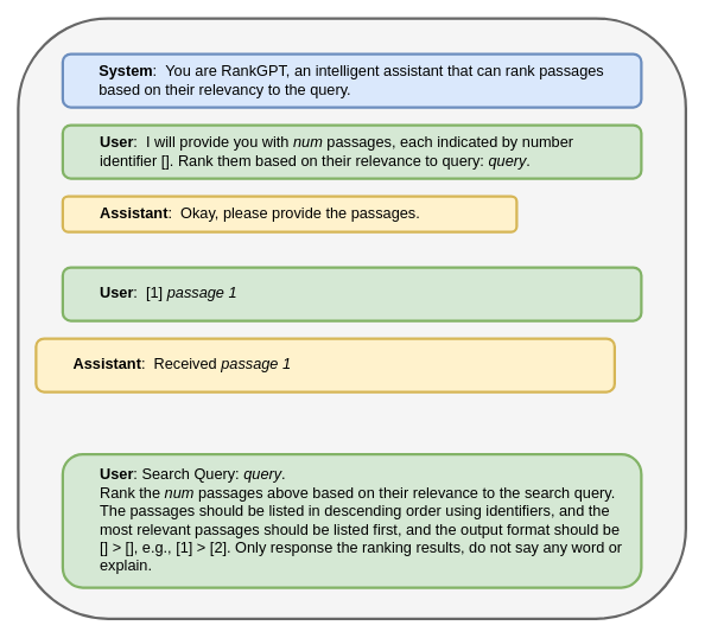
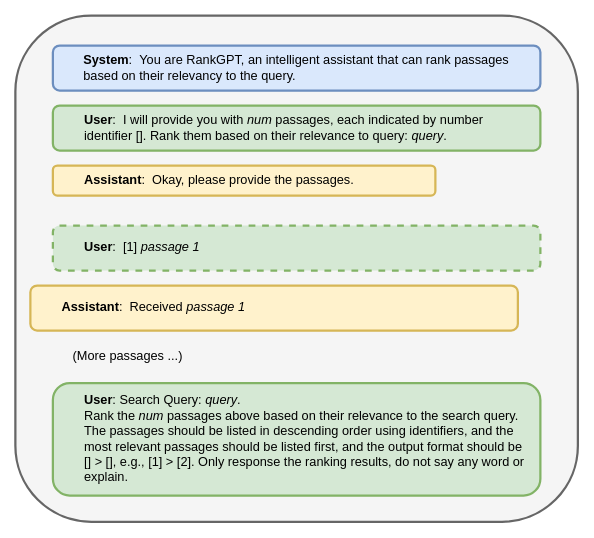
  <mxCell id="0" />
  <mxCell id="1" parent="0" />
  <mxCell id="2" value="" style="rounded=1;whiteSpace=wrap;html=1;fillColor=#f5f5f5;fontColor=#333333;strokeColor=#666666;strokeWidth=3;align=left;" parent="1" vertex="1"><mxGeometry x="20" y="20" width="750" height="675" as="geometry" /></mxCell>
  <mxCell id="3" value="&lt;blockquote style=&quot;margin: 0 0 0 40px; border: none; padding: 0px;&quot;&gt;&lt;div style=&quot;text-align: left;&quot;&gt;&lt;span style=&quot;font-size: 17px; background-color: initial;&quot;&gt;&lt;b&gt;System&lt;/b&gt;:&amp;nbsp;&amp;nbsp;You are RankGPT, an intelligent assistant that can rank passages based on their relevancy to the query.&lt;/span&gt;&lt;/div&gt;&lt;/blockquote&gt;" style="rounded=1;whiteSpace=wrap;html=1;fillColor=#dae8fc;strokeColor=#6c8ebf;strokeWidth=3;" parent="1" vertex="1"><mxGeometry x="70" y="60" width="650" height="60" as="geometry" /></mxCell>
  <mxCell id="4" value="&lt;blockquote style=&quot;margin: 0px 0px 0px 40px; border: none; padding: 0px; font-size: 17px;&quot;&gt;&lt;div style=&quot;&quot;&gt;&lt;span style=&quot;font-size: 17px; background-color: initial;&quot;&gt;&lt;b&gt;User&lt;/b&gt;:&amp;nbsp;&amp;nbsp;&lt;/span&gt;&lt;span style=&quot;background-color: initial;&quot;&gt;I will provide you with &lt;i&gt;num&lt;/i&gt;&amp;nbsp;passages, each indicated by number&lt;br&gt;identifier []. Rank them&amp;nbsp;&lt;/span&gt;&lt;span style=&quot;background-color: initial;&quot;&gt;based on their relevance to query: &lt;i&gt;query&lt;/i&gt;.&lt;/span&gt;&lt;/div&gt;&lt;/blockquote&gt;" style="rounded=1;whiteSpace=wrap;html=1;fillColor=#d5e8d4;strokeColor=#82b366;strokeWidth=3;align=left;" parent="1" vertex="1"><mxGeometry x="70" y="140" width="650" height="60" as="geometry" /></mxCell>
  <mxCell id="5" value="&lt;blockquote style=&quot;margin: 0 0 0 40px; border: none; padding: 0px;&quot;&gt;&lt;div style=&quot;&quot;&gt;&lt;span style=&quot;font-size: 17px; background-color: initial;&quot;&gt;&lt;b&gt;Assistant&lt;/b&gt;:&amp;nbsp;&amp;nbsp;Okay, please provide the passages.&amp;nbsp;&lt;/span&gt;&lt;/div&gt;&lt;/blockquote&gt;" style="rounded=1;whiteSpace=wrap;html=1;fillColor=#fff2cc;strokeColor=#d6b656;strokeWidth=3;align=left;" parent="1" vertex="1"><mxGeometry x="70" y="220" width="510" height="40" as="geometry" /></mxCell>
- <mxCell id="6" value="&lt;blockquote style=&quot;margin: 0px 0px 0px 40px; border: none; padding: 0px; font-size: 17px;&quot;&gt;&lt;div style=&quot;&quot;&gt;&lt;span style=&quot;font-size: 17px; background-color: initial;&quot;&gt;&lt;b&gt;User&lt;/b&gt;:&amp;nbsp; [1] &lt;i&gt;passage 1&lt;/i&gt;&lt;/span&gt;&lt;/div&gt;&lt;/blockquote&gt;" style="rounded=1;whiteSpace=wrap;html=1;fillColor=#d5e8d4;strokeColor=#82b366;strokeWidth=3;align=left;" parent="1" vertex="1"><mxGeometry x="70" y="300" width="650" height="60" as="geometry" /></mxCell>
+ <mxCell id="6" value="&lt;blockquote style=&quot;margin: 0px 0px 0px 40px; border: none; padding: 0px; font-size: 17px;&quot;&gt;&lt;div style=&quot;&quot;&gt;&lt;span style=&quot;font-size: 17px; background-color: initial;&quot;&gt;&lt;b&gt;User&lt;/b&gt;:&amp;nbsp; [1] &lt;i&gt;passage 1&lt;/i&gt;&lt;/span&gt;&lt;/div&gt;&lt;/blockquote&gt;" style="rounded=1;whiteSpace=wrap;html=1;fillColor=#d5e8d4;strokeColor=#82b366;strokeWidth=3;align=left;dashed=1;" parent="1" vertex="1"><mxGeometry x="70" y="300" width="650" height="60" as="geometry" /></mxCell>
  <mxCell id="7" value="&lt;blockquote style=&quot;margin: 0 0 0 40px; border: none; padding: 0px;&quot;&gt;&lt;div style=&quot;&quot;&gt;&lt;span style=&quot;font-size: 17px; background-color: initial;&quot;&gt;&lt;b&gt;Assistant&lt;/b&gt;:&amp;nbsp;&amp;nbsp;Received&amp;nbsp;&lt;i&gt;passage 1&lt;/i&gt;&lt;/span&gt;&lt;/div&gt;&lt;/blockquote&gt;" style="rounded=1;whiteSpace=wrap;html=1;fillColor=#fff2cc;strokeColor=#d6b656;strokeWidth=3;align=left;" parent="1" vertex="1"><mxGeometry x="40" y="380" width="650" height="60" as="geometry" /></mxCell>
+ <mxCell id="8" value="&lt;font style=&quot;font-size: 17px;&quot;&gt;(More passages ...)&lt;/font&gt;" style="text;html=1;strokeColor=none;fillColor=none;align=center;verticalAlign=middle;whiteSpace=wrap;rounded=0;" parent="1" vertex="1"><mxGeometry x="30" y="460" width="280" height="30" as="geometry" /></mxCell>
  <mxCell id="9" value="&lt;blockquote style=&quot;margin: 0px 0px 0px 40px; border: none; padding: 0px; font-size: 17px;&quot;&gt;&lt;div style=&quot;&quot;&gt;&lt;span style=&quot;font-size: 17px; background-color: initial;&quot;&gt;&lt;b&gt;User&lt;/b&gt;:&amp;nbsp;&lt;/span&gt;&lt;span style=&quot;background-color: initial;&quot;&gt;Search Query: &lt;i&gt;query&lt;/i&gt;.&lt;/span&gt;&lt;/div&gt;Rank the &lt;i&gt;num&lt;/i&gt; passages above based on their relevance to the search query. The passages should be listed in descending order using identifiers, and the most relevant passages should be listed first, and the output format should be&lt;br&gt;[] &amp;gt; [], e.g., [1] &amp;gt; [2]. Only response the ranking results, do not say any word or explain.&amp;nbsp;&lt;/blockquote&gt;" style="rounded=1;whiteSpace=wrap;html=1;fillColor=#d5e8d4;strokeColor=#82b366;strokeWidth=3;align=left;" parent="1" vertex="1"><mxGeometry x="70" y="510" width="650" height="150" as="geometry" /></mxCell>
